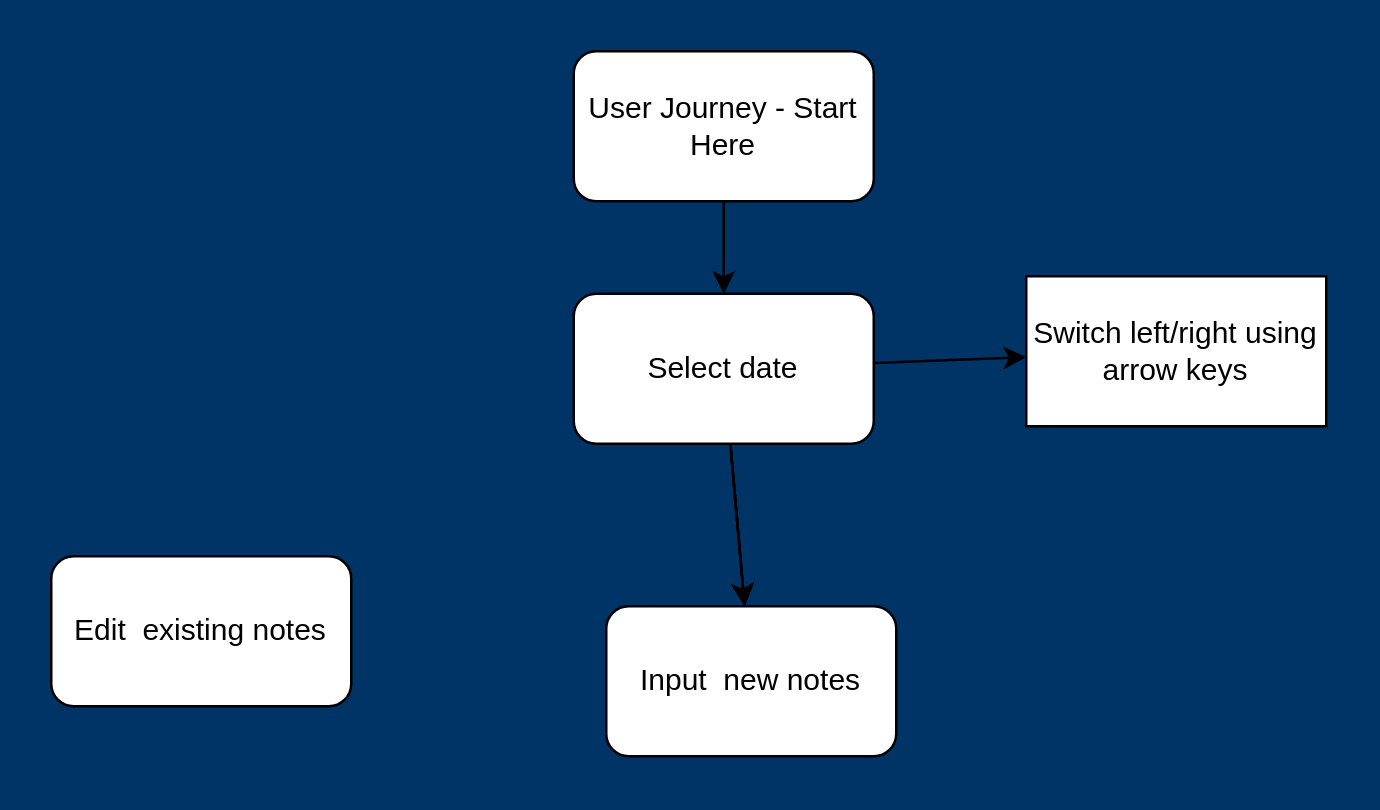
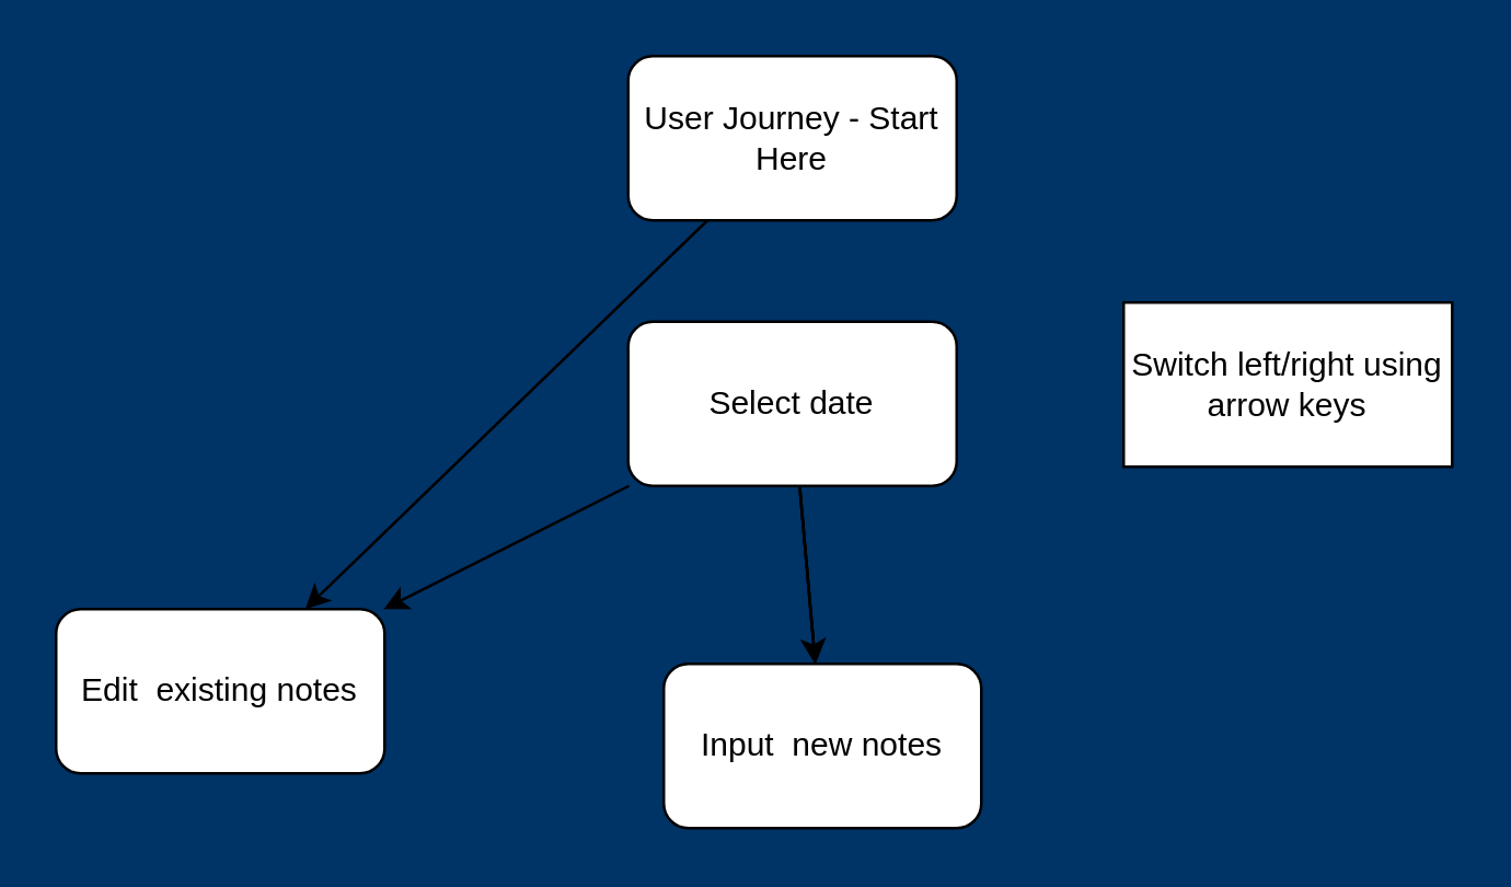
  <mxCell id="0" />
  <mxCell id="1" parent="0" />
- <mxCell id="2" value="" style="edgeStyle=none;html=1;" edge="1" parent="1" source="3" target="9"><mxGeometry relative="1" as="geometry" /></mxCell>
+ <mxCell id="2" value="" style="edgeStyle=none;html=1;" edge="1" parent="1" source="3" target="11"><mxGeometry relative="1" as="geometry" /></mxCell>
  <mxCell id="3" value="User Journey - Start Here" style="rounded=1;whiteSpace=wrap;html=1;" vertex="1" parent="1"><mxGeometry x="229" y="20" width="120" height="60" as="geometry" /></mxCell>
  <mxCell id="4" value="" style="edgeStyle=none;html=1;" edge="1" parent="1" source="9" target="10"><mxGeometry relative="1" as="geometry" /></mxCell>
- <mxCell id="5" value="" style="edgeStyle=none;html=1;" edge="1" parent="1" source="9" target="12"><mxGeometry relative="1" as="geometry" /></mxCell>
  <mxCell id="6" value="" style="edgeStyle=none;html=1;" edge="1" parent="1" source="9" target="10"><mxGeometry relative="1" as="geometry" /></mxCell>
  <mxCell id="7" value="" style="edgeStyle=none;html=1;" edge="1" parent="1" source="9" target="10"><mxGeometry relative="1" as="geometry" /></mxCell>
+ <mxCell id="8" value="" style="edgeStyle=none;html=1;" edge="1" parent="1" source="9" target="11"><mxGeometry relative="1" as="geometry" /></mxCell>
  <mxCell id="9" value="Select date" style="whiteSpace=wrap;html=1;rounded=1;" vertex="1" parent="1"><mxGeometry x="229" y="117" width="120" height="60" as="geometry" /></mxCell>
  <mxCell id="10" value="Input&amp;nbsp; new notes" style="whiteSpace=wrap;html=1;rounded=1;" vertex="1" parent="1"><mxGeometry x="242" y="242" width="116" height="60" as="geometry" /></mxCell>
  <mxCell id="11" value="Edit&amp;nbsp; existing notes" style="whiteSpace=wrap;html=1;rounded=1;" vertex="1" parent="1"><mxGeometry x="20" y="222" width="120" height="60" as="geometry" /></mxCell>
  <mxCell id="12" value="Switch left/right using arrow keys" style="whiteSpace=wrap;html=1;rounded=0;" vertex="1" parent="1"><mxGeometry x="410" y="110" width="120" height="60" as="geometry" /></mxCell>
